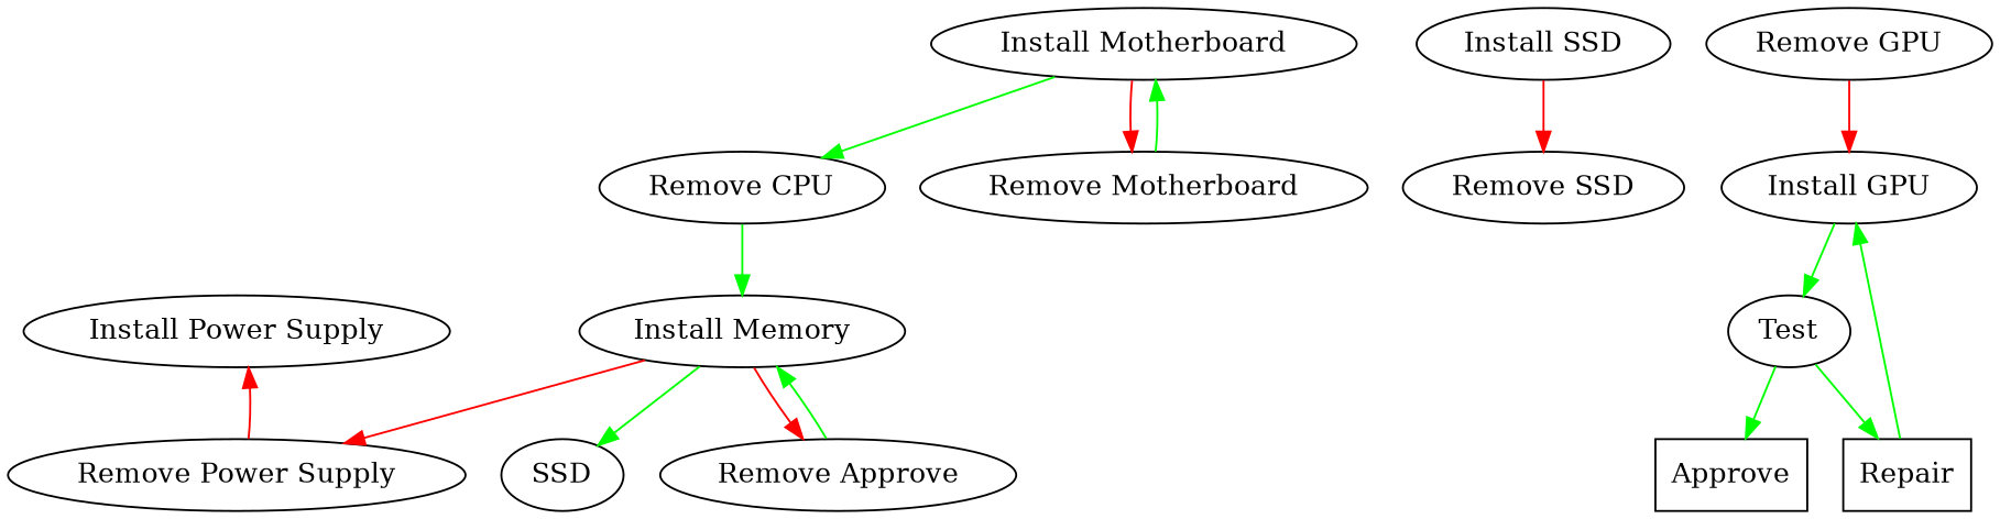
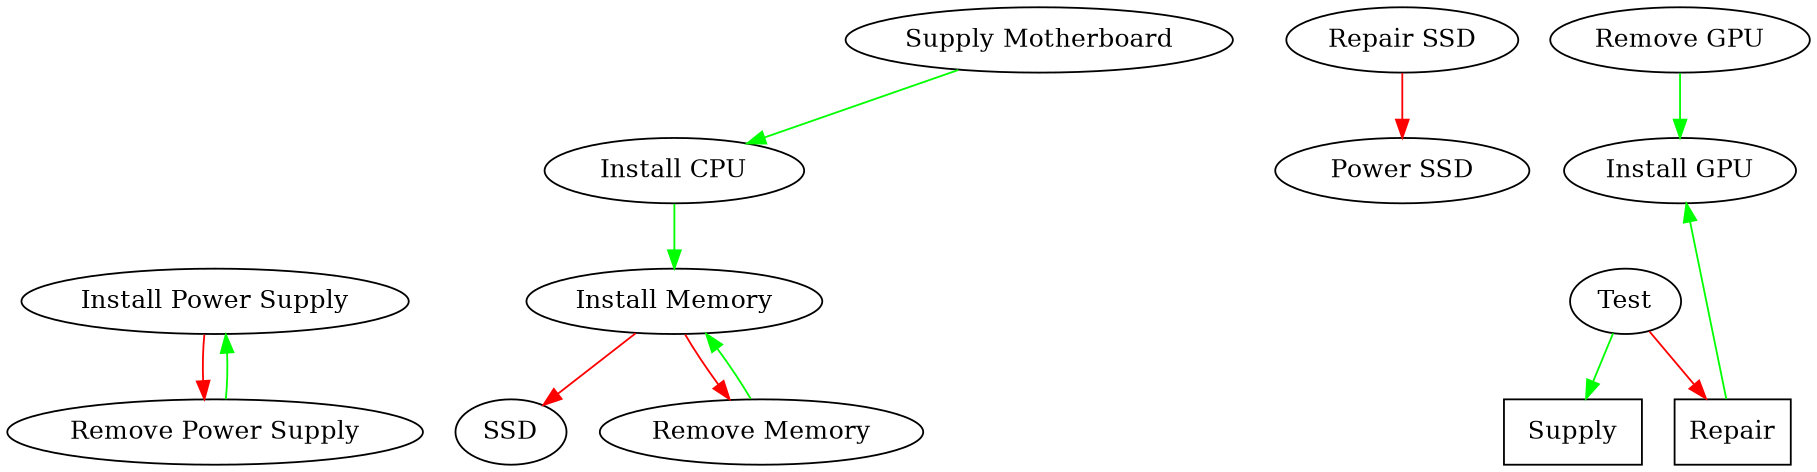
  digraph {
    edge [color=green]
    "Install Power Supply"
    "Remove Power Supply"
-   "Install Motherboard"
-   "Install CPU" [label="Remove CPU"]
-   "Remove Motherboard"
+   "Install Motherboard" [label="Supply Motherboard"]
+   "Install CPU"
    "Install Memory"
    SSD
-   "Remove Memory" [label="Remove Approve"]
-   "Install SSD"
-   "Remove SSD"
+   "Remove Memory"
+   "Install SSD" [label="Repair SSD"]
+   "Remove SSD" [label="Power SSD"]
    "Install GPU"
    Test
-   Approve [shape=box]
+   Approve [shape=box label=Supply]
    Repair [shape=box]
    "Remove GPU"
-   "Install Memory" -> "Remove Power Supply" [color=red]
-   "Remove Power Supply" -> "Install Power Supply" [color=red]
+   "Install Power Supply" -> "Remove Power Supply" [color=red]
+   "Remove Power Supply" -> "Install Power Supply"
    "Install Motherboard" -> "Install CPU"
-   "Install Motherboard" -> "Remove Motherboard" [color=red]
    "Install CPU" -> "Install Memory"
-   "Remove Motherboard" -> "Install Motherboard"
-   "Install Memory" -> SSD
+   "Install Memory" -> SSD [color=red]
    "Install Memory" -> "Remove Memory" [color=red]
    "Remove Memory" -> "Install Memory"
    "Install SSD" -> "Remove SSD" [color=red]
-   "Install GPU" -> Test
    Test -> Approve
-   Test -> Repair
+   Test -> Repair [color=red]
    Repair -> "Install GPU"
-   "Remove GPU" -> "Install GPU" [color=red]
+   "Remove GPU" -> "Install GPU"
  }
